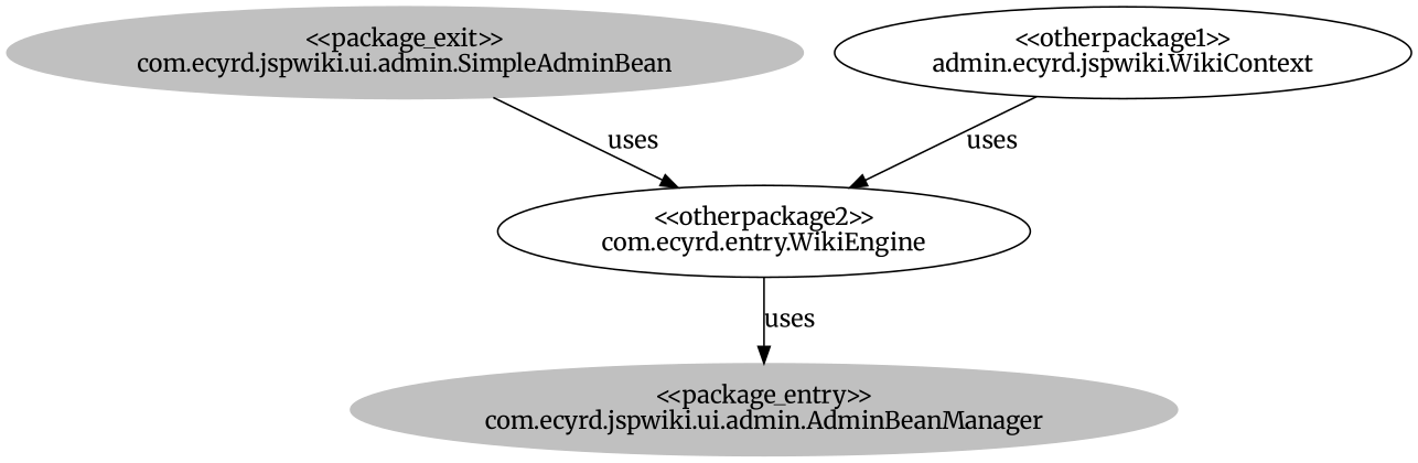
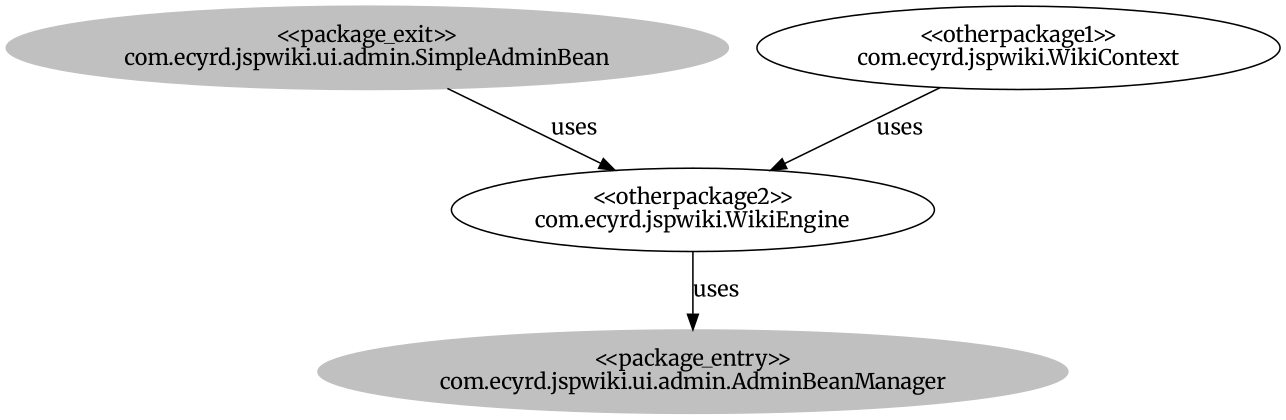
  digraph {
    fontname=Merriweather
    node [fontname=Merriweather]
    edge [fontname=Merriweather]
    n1 [color=grey label="<<package_exit>>\ncom.ecyrd.jspwiki.ui.admin.SimpleAdminBean" style=filled]
-   n2 [label="<<otherpackage2>>\ncom.ecyrd.entry.WikiEngine"]
-   n3 [label="<<otherpackage1>>\nadmin.ecyrd.jspwiki.WikiContext"]
+   n2 [label="<<otherpackage2>>\ncom.ecyrd.jspwiki.WikiEngine"]
+   n3 [label="<<otherpackage1>>\ncom.ecyrd.jspwiki.WikiContext"]
    n4 [color=grey label="<<package_entry>>\ncom.ecyrd.jspwiki.ui.admin.AdminBeanManager" style=filled]
    n1 -> n2 [label=uses]
    n2 -> n4 [label=uses]
    n3 -> n2 [label=uses]
  }
